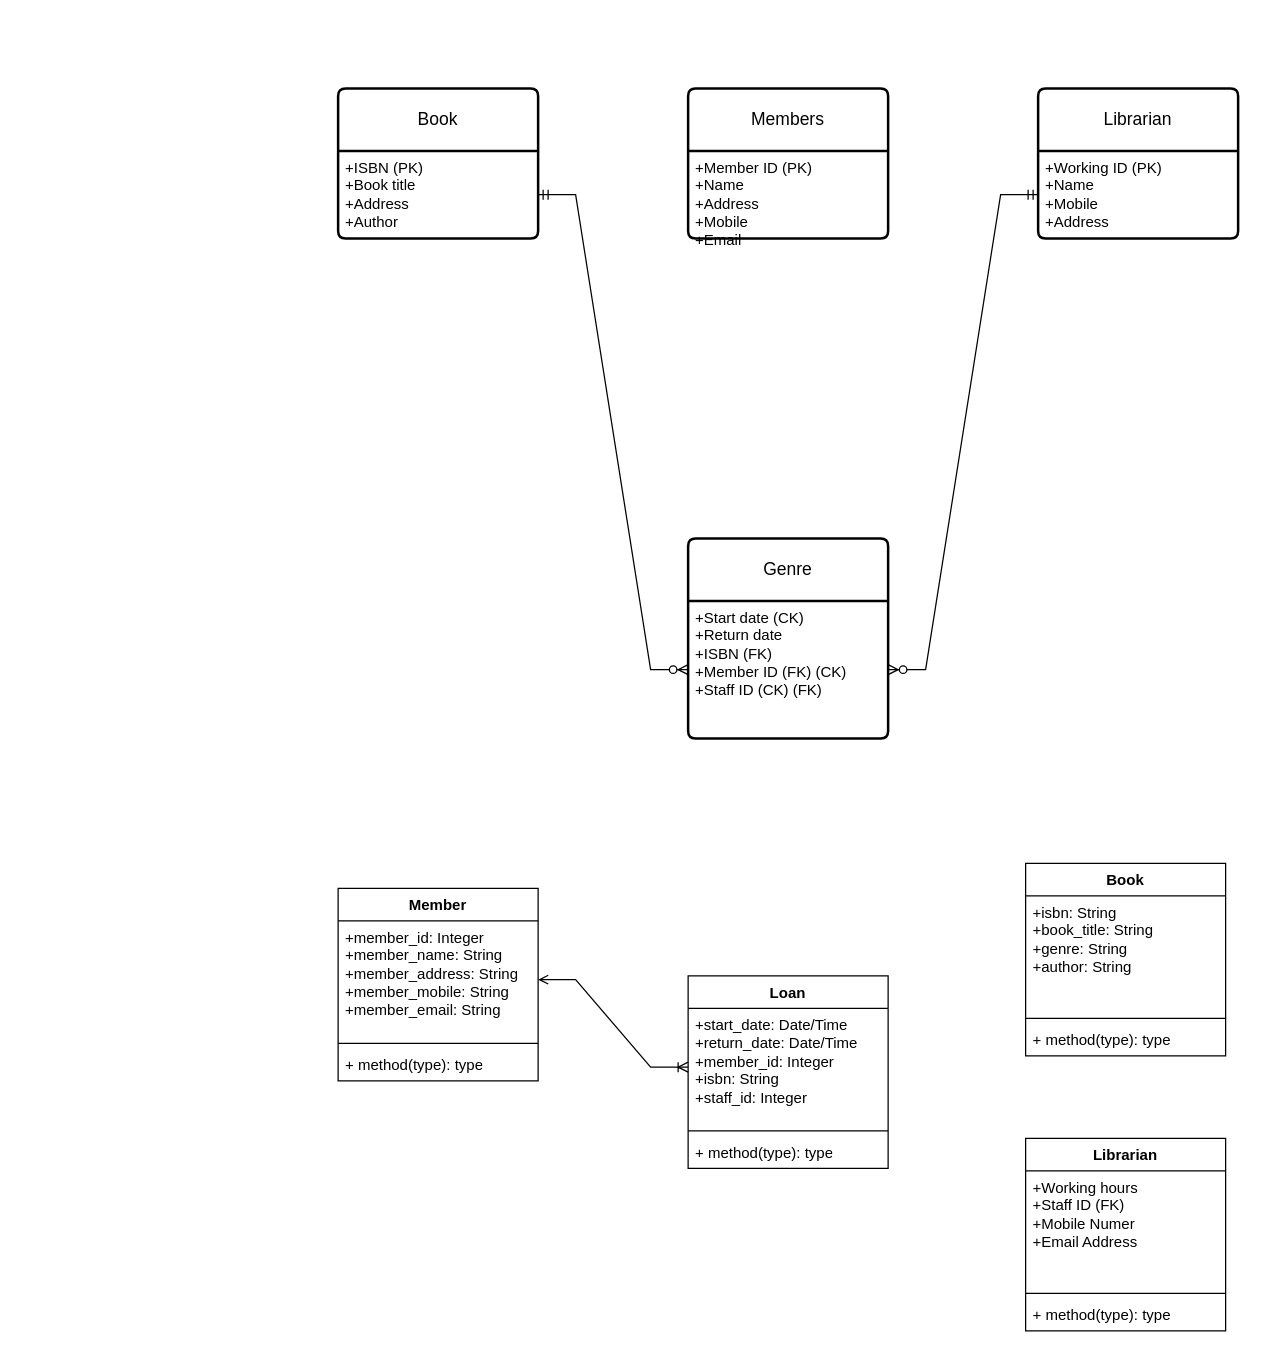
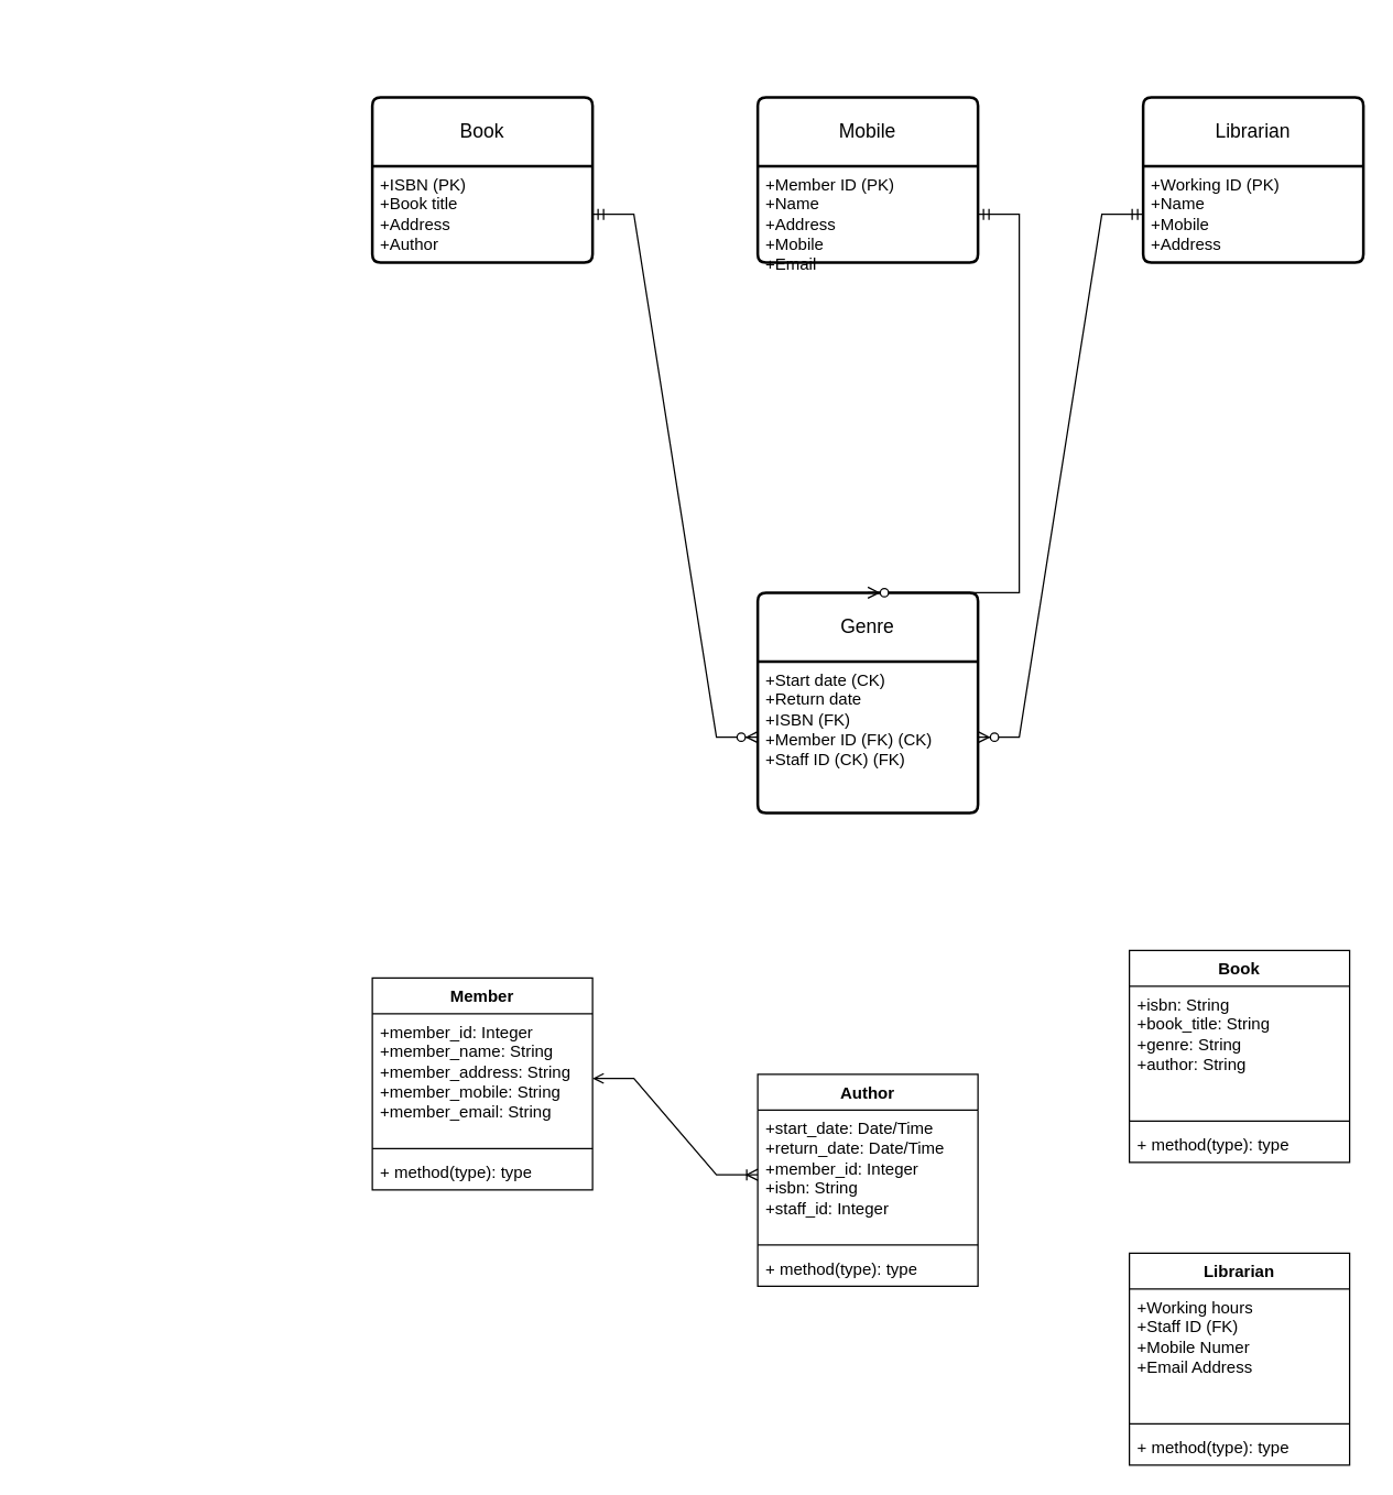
  <mxCell id="0" />
  <mxCell id="1" parent="0" />
  <mxCell id="2" value="Book" style="swimlane;childLayout=stackLayout;horizontal=1;startSize=50;horizontalStack=0;rounded=1;fontSize=14;fontStyle=0;strokeWidth=2;resizeParent=0;resizeLast=1;shadow=0;dashed=0;align=center;arcSize=4;whiteSpace=wrap;html=1;" vertex="1" parent="1"><mxGeometry x="270" y="70" width="160" height="120" as="geometry" /></mxCell>
  <mxCell id="3" value="+ISBN (PK)&lt;br&gt;+Book title&lt;br&gt;+Address&lt;div&gt;+Author&lt;/div&gt;" style="align=left;strokeColor=none;fillColor=none;spacingLeft=4;fontSize=12;verticalAlign=top;resizable=0;rotatable=0;part=1;html=1;" vertex="1" parent="2"><mxGeometry y="50" width="160" height="70" as="geometry" /></mxCell>
- <mxCell id="4" value="Members" style="swimlane;childLayout=stackLayout;horizontal=1;startSize=50;horizontalStack=0;rounded=1;fontSize=14;fontStyle=0;strokeWidth=2;resizeParent=0;resizeLast=1;shadow=0;dashed=0;align=center;arcSize=4;whiteSpace=wrap;html=1;" vertex="1" parent="1"><mxGeometry x="550" y="70" width="160" height="120" as="geometry" /></mxCell>
+ <mxCell id="4" value="Mobile" style="swimlane;childLayout=stackLayout;horizontal=1;startSize=50;horizontalStack=0;rounded=1;fontSize=14;fontStyle=0;strokeWidth=2;resizeParent=0;resizeLast=1;shadow=0;dashed=0;align=center;arcSize=4;whiteSpace=wrap;html=1;" vertex="1" parent="1"><mxGeometry x="550" y="70" width="160" height="120" as="geometry" /></mxCell>
  <mxCell id="5" value="+Member ID (PK)&lt;br&gt;+Name&lt;br&gt;+Address&lt;div&gt;+Mobile&lt;/div&gt;&lt;div&gt;+Email&lt;/div&gt;" style="align=left;strokeColor=none;fillColor=none;spacingLeft=4;fontSize=12;verticalAlign=top;resizable=0;rotatable=0;part=1;html=1;" vertex="1" parent="4"><mxGeometry y="50" width="160" height="70" as="geometry" /></mxCell>
  <mxCell id="6" value="Genre" style="swimlane;childLayout=stackLayout;horizontal=1;startSize=50;horizontalStack=0;rounded=1;fontSize=14;fontStyle=0;strokeWidth=2;resizeParent=0;resizeLast=1;shadow=0;dashed=0;align=center;arcSize=4;whiteSpace=wrap;html=1;" vertex="1" parent="1"><mxGeometry x="550" y="430" width="160" height="160" as="geometry" /></mxCell>
  <mxCell id="7" value="+Start date (CK)&lt;br&gt;+Return date&lt;br&gt;+ISBN (FK)&lt;div&gt;+Member ID (FK) (CK)&lt;/div&gt;&lt;div&gt;+Staff ID (CK) (FK)&lt;/div&gt;" style="align=left;strokeColor=none;fillColor=none;spacingLeft=4;fontSize=12;verticalAlign=top;resizable=0;rotatable=0;part=1;html=1;" vertex="1" parent="6"><mxGeometry y="50" width="160" height="110" as="geometry" /></mxCell>
  <mxCell id="8" value="Librarian" style="swimlane;childLayout=stackLayout;horizontal=1;startSize=50;horizontalStack=0;rounded=1;fontSize=14;fontStyle=0;strokeWidth=2;resizeParent=0;resizeLast=1;shadow=0;dashed=0;align=center;arcSize=4;whiteSpace=wrap;html=1;" vertex="1" parent="1"><mxGeometry x="830" y="70" width="160" height="120" as="geometry" /></mxCell>
  <mxCell id="9" value="+Working ID (PK)&lt;br&gt;+Name&lt;div&gt;+Mobile&lt;/div&gt;&lt;div&gt;+Address&lt;/div&gt;" style="align=left;strokeColor=none;fillColor=none;spacingLeft=4;fontSize=12;verticalAlign=top;resizable=0;rotatable=0;part=1;html=1;" vertex="1" parent="8"><mxGeometry y="50" width="160" height="70" as="geometry" /></mxCell>
  <mxCell id="10" value="" style="edgeStyle=entityRelationEdgeStyle;fontSize=12;html=1;endArrow=ERzeroToMany;startArrow=ERmandOne;rounded=0;" edge="1" parent="1" source="3" target="7"><mxGeometry width="100" height="100" relative="1" as="geometry"><mxPoint x="390" y="180" as="sourcePoint" /><mxPoint x="550" y="480" as="targetPoint" /><Array as="points"><mxPoint x="50" y="20" /><mxPoint x="310" y="230" /><mxPoint x="20" y="60" /></Array></mxGeometry></mxCell>
  <mxCell id="11" value="" style="edgeStyle=entityRelationEdgeStyle;fontSize=12;html=1;endArrow=ERzeroToMany;startArrow=ERmandOne;rounded=0;" edge="1" parent="1" source="9" target="7"><mxGeometry width="100" height="100" relative="1" as="geometry"><mxPoint x="810" y="190" as="sourcePoint" /><mxPoint x="970" y="360" as="targetPoint" /><Array as="points"><mxPoint x="470" y="20" /><mxPoint x="730" y="230" /><mxPoint x="440" y="60" /></Array></mxGeometry></mxCell>
+ <mxCell id="12" value="" style="edgeStyle=entityRelationEdgeStyle;fontSize=12;html=1;endArrow=ERzeroToMany;startArrow=ERmandOne;rounded=0;entryX=0.5;entryY=0;entryDx=0;entryDy=0;" edge="1" parent="1" source="5" target="6"><mxGeometry width="100" height="100" relative="1" as="geometry"><mxPoint x="630" y="191" as="sourcePoint" /><mxPoint x="820" y="200" as="targetPoint" /><Array as="points"><mxPoint x="219" y="30" /><mxPoint x="639" y="250" /><mxPoint x="479" y="240" /><mxPoint x="189" y="70" /></Array></mxGeometry></mxCell>
  <mxCell id="13" value="Member" style="swimlane;fontStyle=1;align=center;verticalAlign=top;childLayout=stackLayout;horizontal=1;startSize=26;horizontalStack=0;resizeParent=1;resizeParentMax=0;resizeLast=0;collapsible=1;marginBottom=0;whiteSpace=wrap;html=1;" vertex="1" parent="1"><mxGeometry x="270" y="710" width="160" height="154" as="geometry" /></mxCell>
  <mxCell id="14" value="&lt;span style=&quot;text-wrap: nowrap;&quot;&gt;+member_id: Integer&lt;/span&gt;&lt;br style=&quot;text-wrap: nowrap;&quot;&gt;&lt;span style=&quot;text-wrap: nowrap;&quot;&gt;+member_name: String&lt;/span&gt;&lt;br style=&quot;text-wrap: nowrap;&quot;&gt;&lt;span style=&quot;text-wrap: nowrap;&quot;&gt;+member_address: String&lt;/span&gt;&lt;div style=&quot;text-wrap: nowrap;&quot;&gt;+member_mobile: String&lt;/div&gt;&lt;div style=&quot;text-wrap: nowrap;&quot;&gt;+member_email: String&lt;/div&gt;" style="text;strokeColor=none;fillColor=none;align=left;verticalAlign=top;spacingLeft=4;spacingRight=4;overflow=hidden;rotatable=0;points=[[0,0.5],[1,0.5]];portConstraint=eastwest;whiteSpace=wrap;html=1;" vertex="1" parent="13"><mxGeometry y="26" width="160" height="94" as="geometry" /></mxCell>
  <mxCell id="15" value="" style="line;strokeWidth=1;fillColor=none;align=left;verticalAlign=middle;spacingTop=-1;spacingLeft=3;spacingRight=3;rotatable=0;labelPosition=right;points=[];portConstraint=eastwest;strokeColor=inherit;" vertex="1" parent="13"><mxGeometry y="120" width="160" height="8" as="geometry" /></mxCell>
  <mxCell id="16" value="+ method(type): type" style="text;strokeColor=none;fillColor=none;align=left;verticalAlign=top;spacingLeft=4;spacingRight=4;overflow=hidden;rotatable=0;points=[[0,0.5],[1,0.5]];portConstraint=eastwest;whiteSpace=wrap;html=1;" vertex="1" parent="13"><mxGeometry y="128" width="160" height="26" as="geometry" /></mxCell>
- <mxCell id="17" value="Loan" style="swimlane;fontStyle=1;align=center;verticalAlign=top;childLayout=stackLayout;horizontal=1;startSize=26;horizontalStack=0;resizeParent=1;resizeParentMax=0;resizeLast=0;collapsible=1;marginBottom=0;whiteSpace=wrap;html=1;" vertex="1" parent="1"><mxGeometry x="550" y="780" width="160" height="154" as="geometry" /></mxCell>
+ <mxCell id="17" value="Author" style="swimlane;fontStyle=1;align=center;verticalAlign=top;childLayout=stackLayout;horizontal=1;startSize=26;horizontalStack=0;resizeParent=1;resizeParentMax=0;resizeLast=0;collapsible=1;marginBottom=0;whiteSpace=wrap;html=1;" vertex="1" parent="1"><mxGeometry x="550" y="780" width="160" height="154" as="geometry" /></mxCell>
  <mxCell id="18" value="&lt;span style=&quot;text-wrap: nowrap;&quot;&gt;+start_date: Date/Time&lt;/span&gt;&lt;div&gt;&lt;span style=&quot;text-wrap: nowrap;&quot;&gt;+return_date: Date/Time&lt;/span&gt;&lt;/div&gt;&lt;div&gt;&lt;span style=&quot;text-wrap: nowrap;&quot;&gt;+member_id: Integer&lt;/span&gt;&lt;/div&gt;&lt;div&gt;&lt;span style=&quot;text-wrap: nowrap;&quot;&gt;+isbn: String&lt;/span&gt;&lt;/div&gt;&lt;div&gt;&lt;span style=&quot;text-wrap: nowrap;&quot;&gt;+staff_id: Integer&lt;/span&gt;&lt;/div&gt;" style="text;strokeColor=none;fillColor=none;align=left;verticalAlign=top;spacingLeft=4;spacingRight=4;overflow=hidden;rotatable=0;points=[[0,0.5],[1,0.5]];portConstraint=eastwest;whiteSpace=wrap;html=1;" vertex="1" parent="17"><mxGeometry y="26" width="160" height="94" as="geometry" /></mxCell>
  <mxCell id="19" value="" style="line;strokeWidth=1;fillColor=none;align=left;verticalAlign=middle;spacingTop=-1;spacingLeft=3;spacingRight=3;rotatable=0;labelPosition=right;points=[];portConstraint=eastwest;strokeColor=inherit;" vertex="1" parent="17"><mxGeometry y="120" width="160" height="8" as="geometry" /></mxCell>
  <mxCell id="20" value="+ method(type): type" style="text;strokeColor=none;fillColor=none;align=left;verticalAlign=top;spacingLeft=4;spacingRight=4;overflow=hidden;rotatable=0;points=[[0,0.5],[1,0.5]];portConstraint=eastwest;whiteSpace=wrap;html=1;" vertex="1" parent="17"><mxGeometry y="128" width="160" height="26" as="geometry" /></mxCell>
  <mxCell id="21" value="Librarian" style="swimlane;fontStyle=1;align=center;verticalAlign=top;childLayout=stackLayout;horizontal=1;startSize=26;horizontalStack=0;resizeParent=1;resizeParentMax=0;resizeLast=0;collapsible=1;marginBottom=0;whiteSpace=wrap;html=1;" vertex="1" parent="1"><mxGeometry x="820" y="910" width="160" height="154" as="geometry" /></mxCell>
  <mxCell id="22" value="&lt;span style=&quot;text-wrap: nowrap;&quot;&gt;+Working hours&lt;/span&gt;&lt;br style=&quot;text-wrap: nowrap;&quot;&gt;&lt;span style=&quot;text-wrap: nowrap;&quot;&gt;+Staff ID (FK)&lt;/span&gt;&lt;br style=&quot;text-wrap: nowrap;&quot;&gt;&lt;span style=&quot;text-wrap: nowrap;&quot;&gt;+Mobile Numer&lt;/span&gt;&lt;div style=&quot;text-wrap: nowrap;&quot;&gt;+Email Address&lt;/div&gt;" style="text;strokeColor=none;fillColor=none;align=left;verticalAlign=top;spacingLeft=4;spacingRight=4;overflow=hidden;rotatable=0;points=[[0,0.5],[1,0.5]];portConstraint=eastwest;whiteSpace=wrap;html=1;" vertex="1" parent="21"><mxGeometry y="26" width="160" height="94" as="geometry" /></mxCell>
  <mxCell id="23" value="" style="line;strokeWidth=1;fillColor=none;align=left;verticalAlign=middle;spacingTop=-1;spacingLeft=3;spacingRight=3;rotatable=0;labelPosition=right;points=[];portConstraint=eastwest;strokeColor=inherit;" vertex="1" parent="21"><mxGeometry y="120" width="160" height="8" as="geometry" /></mxCell>
  <mxCell id="24" value="+ method(type): type" style="text;strokeColor=none;fillColor=none;align=left;verticalAlign=top;spacingLeft=4;spacingRight=4;overflow=hidden;rotatable=0;points=[[0,0.5],[1,0.5]];portConstraint=eastwest;whiteSpace=wrap;html=1;" vertex="1" parent="21"><mxGeometry y="128" width="160" height="26" as="geometry" /></mxCell>
  <mxCell id="25" value="Book" style="swimlane;fontStyle=1;align=center;verticalAlign=top;childLayout=stackLayout;horizontal=1;startSize=26;horizontalStack=0;resizeParent=1;resizeParentMax=0;resizeLast=0;collapsible=1;marginBottom=0;whiteSpace=wrap;html=1;" vertex="1" parent="1"><mxGeometry x="820" y="690" width="160" height="154" as="geometry" /></mxCell>
  <mxCell id="26" value="&lt;span style=&quot;text-wrap: nowrap;&quot;&gt;+isbn: String&lt;/span&gt;&lt;div&gt;&lt;span style=&quot;text-wrap: nowrap;&quot;&gt;+book_title: String&lt;/span&gt;&lt;/div&gt;&lt;div&gt;&lt;span style=&quot;text-wrap: nowrap;&quot;&gt;+genre: String&lt;/span&gt;&lt;/div&gt;&lt;div&gt;&lt;span style=&quot;text-wrap: nowrap;&quot;&gt;+author: String&lt;/span&gt;&lt;/div&gt;" style="text;strokeColor=none;fillColor=none;align=left;verticalAlign=top;spacingLeft=4;spacingRight=4;overflow=hidden;rotatable=0;points=[[0,0.5],[1,0.5]];portConstraint=eastwest;whiteSpace=wrap;html=1;" vertex="1" parent="25"><mxGeometry y="26" width="160" height="94" as="geometry" /></mxCell>
  <mxCell id="27" value="" style="line;strokeWidth=1;fillColor=none;align=left;verticalAlign=middle;spacingTop=-1;spacingLeft=3;spacingRight=3;rotatable=0;labelPosition=right;points=[];portConstraint=eastwest;strokeColor=inherit;" vertex="1" parent="25"><mxGeometry y="120" width="160" height="8" as="geometry" /></mxCell>
  <mxCell id="28" value="+ method(type): type" style="text;strokeColor=none;fillColor=none;align=left;verticalAlign=top;spacingLeft=4;spacingRight=4;overflow=hidden;rotatable=0;points=[[0,0.5],[1,0.5]];portConstraint=eastwest;whiteSpace=wrap;html=1;" vertex="1" parent="25"><mxGeometry y="128" width="160" height="26" as="geometry" /></mxCell>
  <mxCell id="29" value="" style="edgeStyle=entityRelationEdgeStyle;fontSize=12;html=1;endArrow=ERoneToMany;endFill=0;startArrow=open;rounded=0;startFill=0;" edge="1" parent="1" source="14" target="18"><mxGeometry width="100" height="100" relative="1" as="geometry"><mxPoint x="690" y="1120" as="sourcePoint" /><mxPoint x="790" y="1020" as="targetPoint" /></mxGeometry></mxCell>
